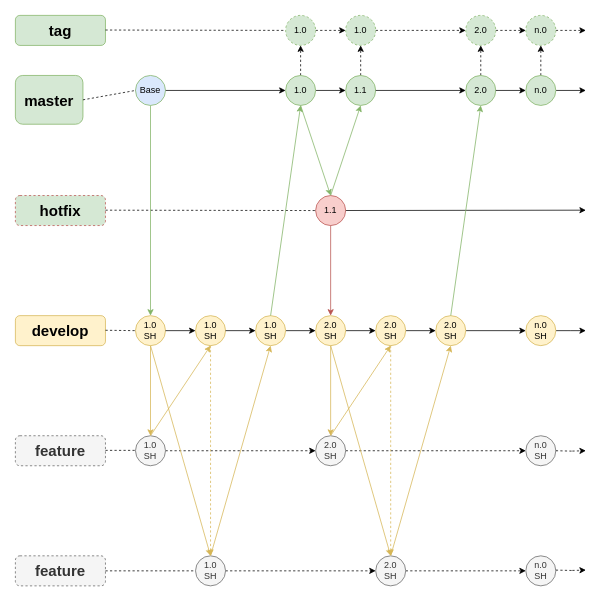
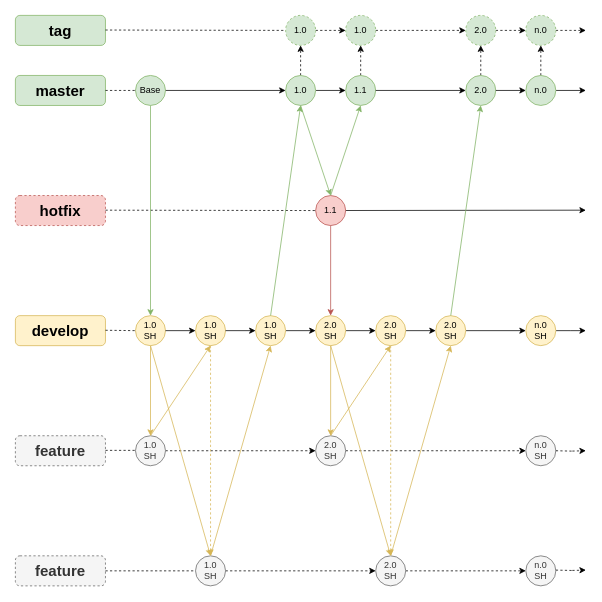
  <mxCell id="0" />
  <mxCell id="1" parent="0" />
  <mxCell id="2" value="" style="endArrow=classic;html=1;" edge="1" parent="1"><mxGeometry width="50" height="50" relative="1" as="geometry"><mxPoint x="180" y="120" as="sourcePoint" /><mxPoint x="380" y="120" as="targetPoint" /></mxGeometry></mxCell>
- <mxCell id="3" value="&lt;font style=&quot;font-size: 20px&quot;&gt;&lt;b&gt;master&lt;/b&gt;&lt;/font&gt;" style="rounded=1;whiteSpace=wrap;html=1;fillColor=#d5e8d4;strokeColor=#82b366;" vertex="1" parent="1"><mxGeometry x="20" y="100" width="90" height="65" as="geometry" /></mxCell>
- <mxCell id="4" value="&lt;font style=&quot;font-size: 20px&quot;&gt;&lt;b&gt;hotfix&lt;/b&gt;&lt;/font&gt;" style="rounded=1;whiteSpace=wrap;html=1;fillColor=#d5e8d4;strokeColor=#b85450;dashed=1;" vertex="1" parent="1"><mxGeometry x="20" y="260" width="120" height="40" as="geometry" /></mxCell>
+ <mxCell id="3" value="&lt;font style=&quot;font-size: 20px&quot;&gt;&lt;b&gt;master&lt;/b&gt;&lt;/font&gt;" style="rounded=1;whiteSpace=wrap;html=1;fillColor=#d5e8d4;strokeColor=#82b366;" vertex="1" parent="1"><mxGeometry x="20" y="100" width="120" height="40" as="geometry" /></mxCell>
+ <mxCell id="4" value="&lt;font style=&quot;font-size: 20px&quot;&gt;&lt;b&gt;hotfix&lt;/b&gt;&lt;/font&gt;" style="rounded=1;whiteSpace=wrap;html=1;fillColor=#f8cecc;strokeColor=#b85450;dashed=1;" vertex="1" parent="1"><mxGeometry x="20" y="260" width="120" height="40" as="geometry" /></mxCell>
  <mxCell id="5" value="&lt;font style=&quot;font-size: 20px&quot;&gt;&lt;b&gt;develop&lt;/b&gt;&lt;/font&gt;" style="rounded=1;whiteSpace=wrap;html=1;fillColor=#fff2cc;strokeColor=#d6b656;" vertex="1" parent="1"><mxGeometry x="20" y="420" width="120" height="40" as="geometry" /></mxCell>
  <mxCell id="6" value="&lt;font style=&quot;font-size: 20px&quot;&gt;&lt;b&gt;feature&lt;/b&gt;&lt;/font&gt;" style="rounded=1;whiteSpace=wrap;html=1;fillColor=#f5f5f5;strokeColor=#666666;fontColor=#333333;dashed=1;" vertex="1" parent="1"><mxGeometry x="20" y="580" width="120" height="40" as="geometry" /></mxCell>
  <mxCell id="7" value="&lt;font style=&quot;font-size: 20px&quot;&gt;&lt;b&gt;feature&lt;/b&gt;&lt;/font&gt;" style="rounded=1;whiteSpace=wrap;html=1;fillColor=#f5f5f5;strokeColor=#666666;fontColor=#333333;dashed=1;" vertex="1" parent="1"><mxGeometry x="20" y="740" width="120" height="40" as="geometry" /></mxCell>
  <mxCell id="8" value="" style="endArrow=classic;html=1;" edge="1" parent="1" source="68"><mxGeometry width="50" height="50" relative="1" as="geometry"><mxPoint x="180" y="120" as="sourcePoint" /><mxPoint x="780" y="120" as="targetPoint" /></mxGeometry></mxCell>
  <mxCell id="9" value="" style="endArrow=none;dashed=1;html=1;exitX=1;exitY=0.5;exitDx=0;exitDy=0;" edge="1" parent="1" source="3"><mxGeometry width="50" height="50" relative="1" as="geometry"><mxPoint x="160" y="220" as="sourcePoint" /><mxPoint x="180" y="120" as="targetPoint" /></mxGeometry></mxCell>
  <mxCell id="10" value="" style="endArrow=classic;html=1;" edge="1" parent="1"><mxGeometry width="50" height="50" relative="1" as="geometry"><mxPoint x="420" y="280" as="sourcePoint" /><mxPoint x="780" y="279.5" as="targetPoint" /></mxGeometry></mxCell>
  <mxCell id="11" value="" style="endArrow=none;dashed=1;html=1;exitX=1;exitY=0.5;exitDx=0;exitDy=0;" edge="1" parent="1"><mxGeometry width="50" height="50" relative="1" as="geometry"><mxPoint x="140" y="279.5" as="sourcePoint" /><mxPoint x="420" y="280" as="targetPoint" /></mxGeometry></mxCell>
  <mxCell id="12" value="" style="endArrow=none;dashed=1;html=1;exitX=1;exitY=0.5;exitDx=0;exitDy=0;" edge="1" parent="1"><mxGeometry width="50" height="50" relative="1" as="geometry"><mxPoint x="140" y="439.5" as="sourcePoint" /><mxPoint x="180" y="440" as="targetPoint" /></mxGeometry></mxCell>
  <mxCell id="13" value="" style="endArrow=none;dashed=1;html=1;exitX=1;exitY=0.5;exitDx=0;exitDy=0;entryX=0;entryY=0.5;entryDx=0;entryDy=0;" edge="1" parent="1" target="30"><mxGeometry width="50" height="50" relative="1" as="geometry"><mxPoint x="140" y="760" as="sourcePoint" /><mxPoint x="180" y="760" as="targetPoint" /></mxGeometry></mxCell>
  <mxCell id="14" style="edgeStyle=orthogonalEdgeStyle;rounded=0;orthogonalLoop=1;jettySize=auto;html=1;exitX=0.5;exitY=1;exitDx=0;exitDy=0;entryX=0.5;entryY=0;entryDx=0;entryDy=0;fillColor=#d5e8d4;strokeColor=#82b366;" edge="1" parent="1" source="15" target="17"><mxGeometry relative="1" as="geometry" /></mxCell>
- <mxCell id="15" value="Base" style="ellipse;whiteSpace=wrap;html=1;aspect=fixed;fillColor=#dae8fc;strokeColor=#82b366;" vertex="1" parent="1"><mxGeometry x="180" y="100" width="40" height="40" as="geometry" /></mxCell>
+ <mxCell id="15" value="Base" style="ellipse;whiteSpace=wrap;html=1;aspect=fixed;fillColor=#d5e8d4;strokeColor=#82b366;" vertex="1" parent="1"><mxGeometry x="180" y="100" width="40" height="40" as="geometry" /></mxCell>
  <mxCell id="16" style="edgeStyle=orthogonalEdgeStyle;rounded=0;orthogonalLoop=1;jettySize=auto;html=1;exitX=0.5;exitY=1;exitDx=0;exitDy=0;fillColor=#fff2cc;strokeColor=#d6b656;" edge="1" parent="1" source="17" target="25"><mxGeometry relative="1" as="geometry" /></mxCell>
  <mxCell id="17" value="1.0&lt;br&gt;SH" style="ellipse;whiteSpace=wrap;html=1;aspect=fixed;fillColor=#fff2cc;strokeColor=#d6b656;" vertex="1" parent="1"><mxGeometry x="180" y="420" width="40" height="40" as="geometry" /></mxCell>
  <mxCell id="18" value="1.0&lt;br&gt;SH" style="ellipse;whiteSpace=wrap;html=1;aspect=fixed;fillColor=#fff2cc;strokeColor=#d6b656;" vertex="1" parent="1"><mxGeometry x="260" y="420" width="40" height="40" as="geometry" /></mxCell>
  <mxCell id="19" value="" style="endArrow=classic;html=1;" edge="1" parent="1" source="17" target="18"><mxGeometry width="50" height="50" relative="1" as="geometry"><mxPoint x="220" y="440" as="sourcePoint" /><mxPoint x="780" y="439.5" as="targetPoint" /></mxGeometry></mxCell>
  <mxCell id="20" value="" style="endArrow=classic;html=1;exitX=1;exitY=0.5;exitDx=0;exitDy=0;" edge="1" parent="1" source="22"><mxGeometry width="50" height="50" relative="1" as="geometry"><mxPoint x="340" y="440" as="sourcePoint" /><mxPoint x="420" y="440" as="targetPoint" /></mxGeometry></mxCell>
  <mxCell id="21" value="" style="endArrow=none;dashed=1;html=1;exitX=1;exitY=0.5;exitDx=0;exitDy=0;" edge="1" parent="1"><mxGeometry width="50" height="50" relative="1" as="geometry"><mxPoint x="140" y="599.5" as="sourcePoint" /><mxPoint x="180" y="599.5" as="targetPoint" /></mxGeometry></mxCell>
  <mxCell id="22" value="1.0&lt;br&gt;SH" style="ellipse;whiteSpace=wrap;html=1;aspect=fixed;fillColor=#fff2cc;strokeColor=#d6b656;" vertex="1" parent="1"><mxGeometry x="340" y="420" width="40" height="40" as="geometry" /></mxCell>
  <mxCell id="23" value="" style="endArrow=classic;html=1;exitX=1;exitY=0.5;exitDx=0;exitDy=0;" edge="1" parent="1" source="18" target="22"><mxGeometry width="50" height="50" relative="1" as="geometry"><mxPoint x="300" y="440" as="sourcePoint" /><mxPoint x="420" y="440" as="targetPoint" /></mxGeometry></mxCell>
  <mxCell id="24" value="" style="edgeStyle=orthogonalEdgeStyle;rounded=0;orthogonalLoop=1;jettySize=auto;html=1;dashed=1;" edge="1" parent="1" source="25" target="27"><mxGeometry relative="1" as="geometry" /></mxCell>
  <mxCell id="25" value="1.0&lt;br&gt;SH" style="ellipse;whiteSpace=wrap;html=1;aspect=fixed;fillColor=#f5f5f5;strokeColor=#666666;fontColor=#333333;" vertex="1" parent="1"><mxGeometry x="180" y="580" width="40" height="40" as="geometry" /></mxCell>
  <mxCell id="26" value="" style="edgeStyle=orthogonalEdgeStyle;rounded=0;orthogonalLoop=1;jettySize=auto;html=1;dashed=1;" edge="1" parent="1" source="27" target="28"><mxGeometry relative="1" as="geometry" /></mxCell>
  <mxCell id="27" value="2.0&lt;br&gt;SH" style="ellipse;whiteSpace=wrap;html=1;aspect=fixed;fillColor=#f5f5f5;strokeColor=#666666;fontColor=#333333;" vertex="1" parent="1"><mxGeometry x="420" y="580" width="40" height="40" as="geometry" /></mxCell>
  <mxCell id="28" value="n.0&lt;br&gt;SH" style="ellipse;whiteSpace=wrap;html=1;aspect=fixed;fillColor=#f5f5f5;strokeColor=#666666;fontColor=#333333;" vertex="1" parent="1"><mxGeometry x="700" y="580" width="40" height="40" as="geometry" /></mxCell>
  <mxCell id="29" value="" style="edgeStyle=orthogonalEdgeStyle;rounded=0;orthogonalLoop=1;jettySize=auto;html=1;dashed=1;" edge="1" parent="1" source="30" target="32"><mxGeometry relative="1" as="geometry" /></mxCell>
  <mxCell id="30" value="1.0&lt;br&gt;SH" style="ellipse;whiteSpace=wrap;html=1;aspect=fixed;fillColor=#f5f5f5;strokeColor=#666666;fontColor=#333333;" vertex="1" parent="1"><mxGeometry x="260" y="740" width="40" height="40" as="geometry" /></mxCell>
  <mxCell id="31" value="" style="edgeStyle=orthogonalEdgeStyle;rounded=0;orthogonalLoop=1;jettySize=auto;html=1;dashed=1;" edge="1" parent="1" source="32" target="33"><mxGeometry relative="1" as="geometry" /></mxCell>
  <mxCell id="32" value="2.0&lt;br&gt;SH" style="ellipse;whiteSpace=wrap;html=1;aspect=fixed;fillColor=#f5f5f5;strokeColor=#666666;fontColor=#333333;" vertex="1" parent="1"><mxGeometry x="500" y="740" width="40" height="40" as="geometry" /></mxCell>
  <mxCell id="33" value="n.0&lt;br&gt;SH" style="ellipse;whiteSpace=wrap;html=1;aspect=fixed;fillColor=#f5f5f5;strokeColor=#666666;fontColor=#333333;" vertex="1" parent="1"><mxGeometry x="700" y="740" width="40" height="40" as="geometry" /></mxCell>
  <mxCell id="34" value="" style="edgeStyle=orthogonalEdgeStyle;rounded=0;orthogonalLoop=1;jettySize=auto;html=1;" edge="1" parent="1" source="36" target="41"><mxGeometry relative="1" as="geometry" /></mxCell>
  <mxCell id="35" value="" style="edgeStyle=orthogonalEdgeStyle;rounded=0;orthogonalLoop=1;jettySize=auto;html=1;dashed=1;" edge="1" parent="1" source="36" target="79"><mxGeometry relative="1" as="geometry" /></mxCell>
  <mxCell id="36" value="1.0" style="ellipse;whiteSpace=wrap;html=1;aspect=fixed;fillColor=#d5e8d4;strokeColor=#82b366;" vertex="1" parent="1"><mxGeometry x="380" y="100" width="40" height="40" as="geometry" /></mxCell>
  <mxCell id="37" value="" style="endArrow=classic;html=1;entryX=0.5;entryY=1;entryDx=0;entryDy=0;exitX=0.5;exitY=0;exitDx=0;exitDy=0;fillColor=#d5e8d4;strokeColor=#82b366;" edge="1" parent="1" source="22" target="36"><mxGeometry width="50" height="50" relative="1" as="geometry"><mxPoint x="360" y="230" as="sourcePoint" /><mxPoint x="410" y="180" as="targetPoint" /></mxGeometry></mxCell>
  <mxCell id="38" value="1.1" style="ellipse;whiteSpace=wrap;html=1;aspect=fixed;fillColor=#f8cecc;strokeColor=#b85450;" vertex="1" parent="1"><mxGeometry x="420" y="260" width="40" height="40" as="geometry" /></mxCell>
  <mxCell id="39" value="" style="endArrow=classic;html=1;entryX=0.5;entryY=0;entryDx=0;entryDy=0;exitX=0.5;exitY=1;exitDx=0;exitDy=0;fillColor=#d5e8d4;strokeColor=#82b366;" edge="1" parent="1" source="36" target="38"><mxGeometry width="50" height="50" relative="1" as="geometry"><mxPoint x="370" y="430" as="sourcePoint" /><mxPoint x="410" y="150" as="targetPoint" /></mxGeometry></mxCell>
  <mxCell id="40" value="" style="edgeStyle=orthogonalEdgeStyle;rounded=0;orthogonalLoop=1;jettySize=auto;html=1;dashed=1;" edge="1" parent="1" source="41" target="73"><mxGeometry relative="1" as="geometry" /></mxCell>
  <mxCell id="41" value="1.1" style="ellipse;whiteSpace=wrap;html=1;aspect=fixed;fillColor=#d5e8d4;strokeColor=#82b366;" vertex="1" parent="1"><mxGeometry x="460" y="100" width="40" height="40" as="geometry" /></mxCell>
  <mxCell id="42" value="" style="edgeStyle=orthogonalEdgeStyle;rounded=0;orthogonalLoop=1;jettySize=auto;html=1;" edge="1" parent="1" source="44" target="46"><mxGeometry relative="1" as="geometry" /></mxCell>
  <mxCell id="43" style="edgeStyle=orthogonalEdgeStyle;rounded=0;orthogonalLoop=1;jettySize=auto;html=1;exitX=0.5;exitY=1;exitDx=0;exitDy=0;fillColor=#fff2cc;strokeColor=#d6b656;" edge="1" parent="1" source="44" target="27"><mxGeometry relative="1" as="geometry" /></mxCell>
  <mxCell id="44" value="2.0&lt;br&gt;SH" style="ellipse;whiteSpace=wrap;html=1;aspect=fixed;fillColor=#fff2cc;strokeColor=#d6b656;" vertex="1" parent="1"><mxGeometry x="420" y="420" width="40" height="40" as="geometry" /></mxCell>
  <mxCell id="45" value="" style="edgeStyle=orthogonalEdgeStyle;rounded=0;orthogonalLoop=1;jettySize=auto;html=1;" edge="1" parent="1" source="46" target="48"><mxGeometry relative="1" as="geometry" /></mxCell>
  <mxCell id="46" value="2.0&lt;br&gt;SH" style="ellipse;whiteSpace=wrap;html=1;aspect=fixed;fillColor=#fff2cc;strokeColor=#d6b656;" vertex="1" parent="1"><mxGeometry x="500" y="420" width="40" height="40" as="geometry" /></mxCell>
  <mxCell id="47" value="" style="edgeStyle=orthogonalEdgeStyle;rounded=0;orthogonalLoop=1;jettySize=auto;html=1;" edge="1" parent="1" source="48" target="50"><mxGeometry relative="1" as="geometry" /></mxCell>
  <mxCell id="48" value="2.0&lt;br&gt;SH" style="ellipse;whiteSpace=wrap;html=1;aspect=fixed;fillColor=#fff2cc;strokeColor=#d6b656;" vertex="1" parent="1"><mxGeometry x="580" y="420" width="40" height="40" as="geometry" /></mxCell>
  <mxCell id="49" value="" style="edgeStyle=orthogonalEdgeStyle;rounded=0;orthogonalLoop=1;jettySize=auto;html=1;" edge="1" parent="1" source="50"><mxGeometry relative="1" as="geometry"><mxPoint x="780" y="440" as="targetPoint" /></mxGeometry></mxCell>
  <mxCell id="50" value="n.0&lt;br&gt;SH" style="ellipse;whiteSpace=wrap;html=1;aspect=fixed;fillColor=#fff2cc;strokeColor=#d6b656;" vertex="1" parent="1"><mxGeometry x="700" y="420" width="40" height="40" as="geometry" /></mxCell>
  <mxCell id="51" value="" style="endArrow=classic;html=1;entryX=0.5;entryY=1;entryDx=0;entryDy=0;exitX=0.5;exitY=0;exitDx=0;exitDy=0;fillColor=#d5e8d4;strokeColor=#82b366;" edge="1" parent="1" source="38" target="41"><mxGeometry width="50" height="50" relative="1" as="geometry"><mxPoint x="410" y="150" as="sourcePoint" /><mxPoint x="450" y="270" as="targetPoint" /></mxGeometry></mxCell>
  <mxCell id="52" value="" style="endArrow=classic;html=1;entryX=0.5;entryY=0;entryDx=0;entryDy=0;exitX=0.5;exitY=1;exitDx=0;exitDy=0;fillColor=#f8cecc;strokeColor=#b85450;" edge="1" parent="1" source="38" target="44"><mxGeometry width="50" height="50" relative="1" as="geometry"><mxPoint x="450" y="270" as="sourcePoint" /><mxPoint x="490" y="150" as="targetPoint" /></mxGeometry></mxCell>
  <mxCell id="53" value="" style="endArrow=classic;html=1;exitX=0.5;exitY=1;exitDx=0;exitDy=0;entryX=0.5;entryY=0;entryDx=0;entryDy=0;fillColor=#fff2cc;strokeColor=#d6b656;" edge="1" parent="1" source="17" target="30"><mxGeometry width="50" height="50" relative="1" as="geometry"><mxPoint x="270" y="530" as="sourcePoint" /><mxPoint x="320" y="480" as="targetPoint" /></mxGeometry></mxCell>
  <mxCell id="54" value="" style="endArrow=classic;html=1;entryX=0.5;entryY=1;entryDx=0;entryDy=0;exitX=0.5;exitY=0;exitDx=0;exitDy=0;fillColor=#fff2cc;strokeColor=#d6b656;" edge="1" parent="1" source="25" target="18"><mxGeometry width="50" height="50" relative="1" as="geometry"><mxPoint x="230" y="530" as="sourcePoint" /><mxPoint x="280" y="480" as="targetPoint" /></mxGeometry></mxCell>
  <mxCell id="55" value="" style="endArrow=classic;html=1;entryX=0.5;entryY=1;entryDx=0;entryDy=0;exitX=0.5;exitY=0;exitDx=0;exitDy=0;fillColor=#fff2cc;strokeColor=#d6b656;" edge="1" parent="1" source="30" target="22"><mxGeometry width="50" height="50" relative="1" as="geometry"><mxPoint x="210" y="590" as="sourcePoint" /><mxPoint x="290" y="470" as="targetPoint" /></mxGeometry></mxCell>
  <mxCell id="56" value="" style="endArrow=classic;html=1;exitX=0.5;exitY=1;exitDx=0;exitDy=0;entryX=0.5;entryY=0;entryDx=0;entryDy=0;fillColor=#fff2cc;strokeColor=#d6b656;" edge="1" parent="1"><mxGeometry width="50" height="50" relative="1" as="geometry"><mxPoint x="440" y="460" as="sourcePoint" /><mxPoint x="520" y="740" as="targetPoint" /></mxGeometry></mxCell>
  <mxCell id="57" value="" style="endArrow=classic;html=1;entryX=0.5;entryY=1;entryDx=0;entryDy=0;exitX=0.5;exitY=0;exitDx=0;exitDy=0;fillColor=#fff2cc;strokeColor=#d6b656;" edge="1" parent="1"><mxGeometry width="50" height="50" relative="1" as="geometry"><mxPoint x="440" y="580" as="sourcePoint" /><mxPoint x="520" y="460" as="targetPoint" /></mxGeometry></mxCell>
  <mxCell id="58" value="" style="endArrow=classic;html=1;entryX=0.5;entryY=1;entryDx=0;entryDy=0;exitX=0.5;exitY=0;exitDx=0;exitDy=0;fillColor=#fff2cc;strokeColor=#d6b656;" edge="1" parent="1"><mxGeometry width="50" height="50" relative="1" as="geometry"><mxPoint x="520" y="740" as="sourcePoint" /><mxPoint x="600" y="460" as="targetPoint" /></mxGeometry></mxCell>
  <mxCell id="59" value="" style="endArrow=classic;html=1;entryX=0.5;entryY=0;entryDx=0;entryDy=0;exitX=0.5;exitY=1;exitDx=0;exitDy=0;fillColor=#fff2cc;strokeColor=#d6b656;dashed=1;" edge="1" parent="1" source="46" target="32"><mxGeometry width="50" height="50" relative="1" as="geometry"><mxPoint x="530" y="750" as="sourcePoint" /><mxPoint x="610" y="470" as="targetPoint" /></mxGeometry></mxCell>
  <mxCell id="60" value="" style="endArrow=classic;html=1;entryX=0.5;entryY=0;entryDx=0;entryDy=0;exitX=0.5;exitY=1;exitDx=0;exitDy=0;fillColor=#fff2cc;strokeColor=#d6b656;dashed=1;" edge="1" parent="1"><mxGeometry width="50" height="50" relative="1" as="geometry"><mxPoint x="280" y="460" as="sourcePoint" /><mxPoint x="280" y="740" as="targetPoint" /></mxGeometry></mxCell>
  <mxCell id="61" value="" style="edgeStyle=orthogonalEdgeStyle;rounded=0;orthogonalLoop=1;jettySize=auto;html=1;dashed=1;" edge="1" parent="1"><mxGeometry relative="1" as="geometry"><mxPoint x="740" y="600" as="sourcePoint" /><mxPoint x="780" y="600" as="targetPoint" /></mxGeometry></mxCell>
  <mxCell id="62" value="" style="edgeStyle=orthogonalEdgeStyle;rounded=0;orthogonalLoop=1;jettySize=auto;html=1;dashed=1;" edge="1" parent="1"><mxGeometry relative="1" as="geometry"><mxPoint x="740" y="759" as="sourcePoint" /><mxPoint x="780" y="759" as="targetPoint" /></mxGeometry></mxCell>
  <mxCell id="63" value="" style="edgeStyle=orthogonalEdgeStyle;rounded=0;orthogonalLoop=1;jettySize=auto;html=1;dashed=1;" edge="1" parent="1" source="64" target="75"><mxGeometry relative="1" as="geometry" /></mxCell>
  <mxCell id="64" value="2.0" style="ellipse;whiteSpace=wrap;html=1;aspect=fixed;fillColor=#d5e8d4;strokeColor=#82b366;" vertex="1" parent="1"><mxGeometry x="620" y="100" width="40" height="40" as="geometry" /></mxCell>
  <mxCell id="65" value="" style="endArrow=classic;html=1;" edge="1" parent="1" source="41" target="64"><mxGeometry width="50" height="50" relative="1" as="geometry"><mxPoint x="500" y="120" as="sourcePoint" /><mxPoint x="780" y="120" as="targetPoint" /></mxGeometry></mxCell>
  <mxCell id="66" value="" style="endArrow=classic;html=1;entryX=0.5;entryY=1;entryDx=0;entryDy=0;exitX=0.5;exitY=0;exitDx=0;exitDy=0;fillColor=#d5e8d4;strokeColor=#82b366;" edge="1" parent="1"><mxGeometry width="50" height="50" relative="1" as="geometry"><mxPoint x="600" y="420" as="sourcePoint" /><mxPoint x="640" y="140" as="targetPoint" /></mxGeometry></mxCell>
  <mxCell id="67" value="" style="edgeStyle=orthogonalEdgeStyle;rounded=0;orthogonalLoop=1;jettySize=auto;html=1;dashed=1;" edge="1" parent="1" source="68" target="77"><mxGeometry relative="1" as="geometry" /></mxCell>
  <mxCell id="68" value="n.0" style="ellipse;whiteSpace=wrap;html=1;aspect=fixed;fillColor=#d5e8d4;strokeColor=#82b366;" vertex="1" parent="1"><mxGeometry x="700" y="100" width="40" height="40" as="geometry" /></mxCell>
  <mxCell id="69" value="" style="endArrow=classic;html=1;" edge="1" parent="1" source="64" target="68"><mxGeometry width="50" height="50" relative="1" as="geometry"><mxPoint x="660" y="120" as="sourcePoint" /><mxPoint x="780" y="120" as="targetPoint" /></mxGeometry></mxCell>
  <mxCell id="70" value="&lt;font style=&quot;font-size: 20px&quot;&gt;&lt;b&gt;tag&lt;/b&gt;&lt;/font&gt;" style="rounded=1;whiteSpace=wrap;html=1;fillColor=#d5e8d4;strokeColor=#82b366;" vertex="1" parent="1"><mxGeometry x="20" y="20" width="120" height="40" as="geometry" /></mxCell>
  <mxCell id="71" value="" style="endArrow=none;dashed=1;html=1;exitX=1;exitY=0.5;exitDx=0;exitDy=0;entryX=0;entryY=0.5;entryDx=0;entryDy=0;" edge="1" parent="1" target="79"><mxGeometry width="50" height="50" relative="1" as="geometry"><mxPoint x="140" y="39.5" as="sourcePoint" /><mxPoint x="180" y="39.5" as="targetPoint" /></mxGeometry></mxCell>
  <mxCell id="72" value="" style="edgeStyle=orthogonalEdgeStyle;rounded=0;orthogonalLoop=1;jettySize=auto;html=1;dashed=1;" edge="1" parent="1" source="73" target="75"><mxGeometry relative="1" as="geometry" /></mxCell>
  <mxCell id="73" value="1.0" style="ellipse;whiteSpace=wrap;html=1;aspect=fixed;fillColor=#d5e8d4;strokeColor=#82b366;dashed=1;" vertex="1" parent="1"><mxGeometry x="460" y="20" width="40" height="40" as="geometry" /></mxCell>
  <mxCell id="74" value="" style="edgeStyle=orthogonalEdgeStyle;rounded=0;orthogonalLoop=1;jettySize=auto;html=1;dashed=1;" edge="1" parent="1" source="75" target="77"><mxGeometry relative="1" as="geometry" /></mxCell>
  <mxCell id="75" value="2.0" style="ellipse;whiteSpace=wrap;html=1;aspect=fixed;fillColor=#d5e8d4;strokeColor=#82b366;dashed=1;" vertex="1" parent="1"><mxGeometry x="620" y="20" width="40" height="40" as="geometry" /></mxCell>
  <mxCell id="76" value="" style="edgeStyle=orthogonalEdgeStyle;rounded=0;orthogonalLoop=1;jettySize=auto;html=1;dashed=1;" edge="1" parent="1" source="77"><mxGeometry relative="1" as="geometry"><mxPoint x="780" y="40" as="targetPoint" /></mxGeometry></mxCell>
  <mxCell id="77" value="n.0" style="ellipse;whiteSpace=wrap;html=1;aspect=fixed;fillColor=#d5e8d4;strokeColor=#82b366;dashed=1;" vertex="1" parent="1"><mxGeometry x="700" y="20" width="40" height="40" as="geometry" /></mxCell>
  <mxCell id="78" value="" style="edgeStyle=orthogonalEdgeStyle;rounded=0;orthogonalLoop=1;jettySize=auto;html=1;dashed=1;" edge="1" parent="1" source="79" target="73"><mxGeometry relative="1" as="geometry" /></mxCell>
  <mxCell id="79" value="1.0" style="ellipse;whiteSpace=wrap;html=1;aspect=fixed;fillColor=#d5e8d4;strokeColor=#82b366;dashed=1;" vertex="1" parent="1"><mxGeometry x="380" y="20" width="40" height="40" as="geometry" /></mxCell>
